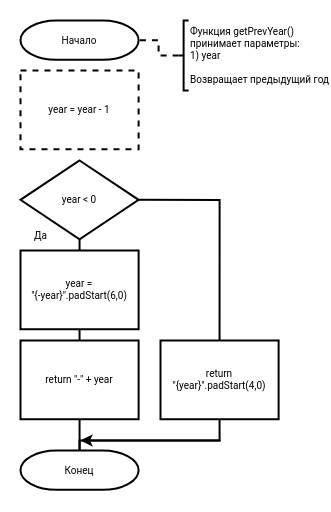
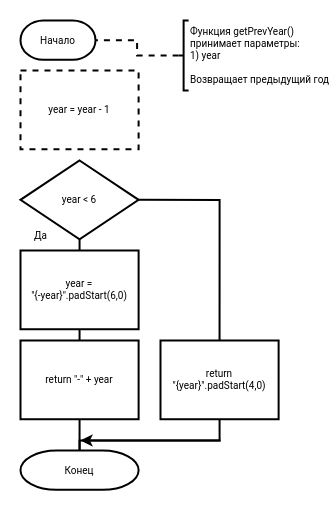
  <mxCell id="0" />
  <mxCell id="1" parent="0" />
- <mxCell id="2" value="Начало" style="strokeWidth=2;html=1;shape=mxgraph.flowchart.terminator;whiteSpace=wrap;fontFamily=Roboto;fontSize=10;fontSource=https%3A%2F%2Ffonts.googleapis.com%2Fcss%3Ffamily%3DRoboto;" parent="1" vertex="1"><mxGeometry x="20" y="20" width="118.11" height="39.37" as="geometry" /></mxCell>
+ <mxCell id="2" value="Начало" style="strokeWidth=2;html=1;shape=mxgraph.flowchart.terminator;whiteSpace=wrap;fontFamily=Roboto;fontSize=10;fontSource=https%3A%2F%2Ffonts.googleapis.com%2Fcss%3Ffamily%3DRoboto;" parent="1" vertex="1"><mxGeometry x="20" y="20" width="75" height="39.37" as="geometry" /></mxCell>
  <mxCell id="3" value="year = year - 1" style="rounded=0;whiteSpace=wrap;html=1;absoluteArcSize=1;arcSize=14;strokeWidth=2;fontFamily=Roboto;fontSize=10;fontSource=https%3A%2F%2Ffonts.googleapis.com%2Fcss%3Ffamily%3DRoboto;dashed=1;" parent="1" vertex="1"><mxGeometry x="20" y="70" width="118.11" height="78.74" as="geometry" /></mxCell>
  <mxCell id="4" style="edgeStyle=orthogonalEdgeStyle;rounded=0;orthogonalLoop=1;jettySize=auto;html=1;exitX=0.5;exitY=1;exitDx=0;exitDy=0;exitPerimeter=0;entryX=0.5;entryY=0;entryDx=0;entryDy=0;endArrow=none;endFill=0;strokeWidth=2;fontFamily=Roboto;fontSize=10;fontSource=https%3A%2F%2Ffonts.googleapis.com%2Fcss%3Ffamily%3DRoboto;" parent="1" source="6" target="8" edge="1"><mxGeometry relative="1" as="geometry" /></mxCell>
  <mxCell id="5" style="edgeStyle=orthogonalEdgeStyle;rounded=0;orthogonalLoop=1;jettySize=auto;html=1;exitX=1;exitY=0.5;exitDx=0;exitDy=0;exitPerimeter=0;entryX=0.5;entryY=0;entryDx=0;entryDy=0;endArrow=none;endFill=0;strokeWidth=2;fontFamily=Roboto;fontSize=10;fontSource=https%3A%2F%2Ffonts.googleapis.com%2Fcss%3Ffamily%3DRoboto;" parent="1" source="6" target="12" edge="1"><mxGeometry relative="1" as="geometry" /></mxCell>
- <mxCell id="6" value="year &amp;lt; 0" style="strokeWidth=2;html=1;shape=mxgraph.flowchart.decision;whiteSpace=wrap;fontFamily=Roboto;fontSize=10;fontSource=https%3A%2F%2Ffonts.googleapis.com%2Fcss%3Ffamily%3DRoboto;" parent="1" vertex="1"><mxGeometry x="20" y="160" width="118.11" height="78.74" as="geometry" /></mxCell>
+ <mxCell id="6" value="year &amp;lt; 6" style="strokeWidth=2;html=1;shape=mxgraph.flowchart.decision;whiteSpace=wrap;fontFamily=Roboto;fontSize=10;fontSource=https%3A%2F%2Ffonts.googleapis.com%2Fcss%3Ffamily%3DRoboto;" parent="1" vertex="1"><mxGeometry x="20" y="160" width="118.11" height="78.74" as="geometry" /></mxCell>
  <mxCell id="7" style="edgeStyle=orthogonalEdgeStyle;rounded=0;orthogonalLoop=1;jettySize=auto;html=1;exitX=0.5;exitY=1;exitDx=0;exitDy=0;entryX=0.5;entryY=0;entryDx=0;entryDy=0;endArrow=none;endFill=0;strokeWidth=2;fontFamily=Roboto;fontSize=10;fontSource=https%3A%2F%2Ffonts.googleapis.com%2Fcss%3Ffamily%3DRoboto;" parent="1" source="8" target="10" edge="1"><mxGeometry relative="1" as="geometry" /></mxCell>
  <mxCell id="8" value="year =&lt;br style=&quot;font-size: 10px;&quot;&gt;&quot;{-year}&quot;.padStart(6,0)" style="rounded=0;whiteSpace=wrap;html=1;absoluteArcSize=1;arcSize=14;strokeWidth=2;fontFamily=Roboto;fontSize=10;fontSource=https%3A%2F%2Ffonts.googleapis.com%2Fcss%3Ffamily%3DRoboto;" parent="1" vertex="1"><mxGeometry x="20" y="250" width="118.11" height="78.74" as="geometry" /></mxCell>
  <mxCell id="9" style="edgeStyle=orthogonalEdgeStyle;rounded=0;orthogonalLoop=1;jettySize=auto;html=1;exitX=0.5;exitY=1;exitDx=0;exitDy=0;entryX=0.5;entryY=0;entryDx=0;entryDy=0;entryPerimeter=0;endArrow=none;endFill=0;strokeWidth=2;fontFamily=Roboto;fontSize=10;fontSource=https%3A%2F%2Ffonts.googleapis.com%2Fcss%3Ffamily%3DRoboto;" parent="1" source="10" target="13" edge="1"><mxGeometry relative="1" as="geometry" /></mxCell>
  <mxCell id="10" value="return &quot;-&quot; + year" style="rounded=0;whiteSpace=wrap;html=1;absoluteArcSize=1;arcSize=14;strokeWidth=2;fontFamily=Roboto;fontSize=10;fontSource=https%3A%2F%2Ffonts.googleapis.com%2Fcss%3Ffamily%3DRoboto;" parent="1" vertex="1"><mxGeometry x="20" y="340" width="118.11" height="78.74" as="geometry" /></mxCell>
  <mxCell id="11" style="edgeStyle=orthogonalEdgeStyle;rounded=0;orthogonalLoop=1;jettySize=auto;html=1;exitX=0.5;exitY=1;exitDx=0;exitDy=0;entryX=0.5;entryY=0;entryDx=0;entryDy=0;entryPerimeter=0;endArrow=none;endFill=0;strokeWidth=2;fontFamily=Roboto;fontSize=10;fontSource=https%3A%2F%2Ffonts.googleapis.com%2Fcss%3Ffamily%3DRoboto;" parent="1" source="12" target="13" edge="1"><mxGeometry relative="1" as="geometry"><Array as="points"><mxPoint x="219" y="440" /><mxPoint x="79" y="440" /></Array></mxGeometry></mxCell>
  <mxCell id="12" value="return&lt;br style=&quot;font-size: 10px;&quot;&gt;&quot;{year}&quot;.padStart(4,0)" style="rounded=0;whiteSpace=wrap;html=1;absoluteArcSize=1;arcSize=14;strokeWidth=2;fontFamily=Roboto;fontSize=10;fontSource=https%3A%2F%2Ffonts.googleapis.com%2Fcss%3Ffamily%3DRoboto;" parent="1" vertex="1"><mxGeometry x="160" y="340" width="118.11" height="78.74" as="geometry" /></mxCell>
  <mxCell id="13" value="Конец" style="strokeWidth=2;html=1;shape=mxgraph.flowchart.terminator;whiteSpace=wrap;fontFamily=Roboto;fontSize=10;fontSource=https%3A%2F%2Ffonts.googleapis.com%2Fcss%3Ffamily%3DRoboto;" parent="1" vertex="1"><mxGeometry x="20" y="450" width="118.11" height="39.37" as="geometry" /></mxCell>
  <mxCell id="14" value="Да" style="text;html=1;align=center;verticalAlign=middle;resizable=0;points=[];autosize=1;strokeColor=none;fillColor=none;fontFamily=Roboto;fontSize=10;fontSource=https%3A%2F%2Ffonts.googleapis.com%2Fcss%3Ffamily%3DRoboto;" parent="1" vertex="1"><mxGeometry x="25" y="220" width="30" height="30" as="geometry" /></mxCell>
  <mxCell id="15" value="" style="endArrow=classic;html=1;rounded=0;strokeWidth=2;fontFamily=Roboto;fontSize=10;fontSource=https%3A%2F%2Ffonts.googleapis.com%2Fcss%3Ffamily%3DRoboto;" parent="1" edge="1"><mxGeometry width="50" height="50" relative="1" as="geometry"><mxPoint x="220" y="440" as="sourcePoint" /><mxPoint x="80" y="440" as="targetPoint" /></mxGeometry></mxCell>
  <mxCell id="16" style="edgeStyle=orthogonalEdgeStyle;rounded=0;orthogonalLoop=1;jettySize=auto;html=1;exitX=0;exitY=0.5;exitDx=0;exitDy=0;exitPerimeter=0;entryX=1;entryY=0.5;entryDx=0;entryDy=0;entryPerimeter=0;endArrow=none;endFill=0;strokeWidth=2;dashed=1;fontFamily=Roboto;fontSize=10;fontSource=https%3A%2F%2Ffonts.googleapis.com%2Fcss%3Ffamily%3DRoboto;" parent="1" source="17" target="2" edge="1"><mxGeometry relative="1" as="geometry" /></mxCell>
  <mxCell id="17" value="Функция getPrevYear()&lt;br style=&quot;font-size: 10px;&quot;&gt;принимает параметры:&lt;br style=&quot;font-size: 10px;&quot;&gt;1) year&lt;br style=&quot;font-size: 10px;&quot;&gt;&lt;br style=&quot;font-size: 10px;&quot;&gt;Возвращает предыдущий год" style="strokeWidth=2;html=1;shape=mxgraph.flowchart.annotation_2;align=left;labelPosition=right;pointerEvents=1;fontFamily=Roboto;fontSize=10;fontSource=https%3A%2F%2Ffonts.googleapis.com%2Fcss%3Ffamily%3DRoboto;" parent="1" vertex="1"><mxGeometry x="178.11" y="20" width="10" height="70" as="geometry" /></mxCell>
